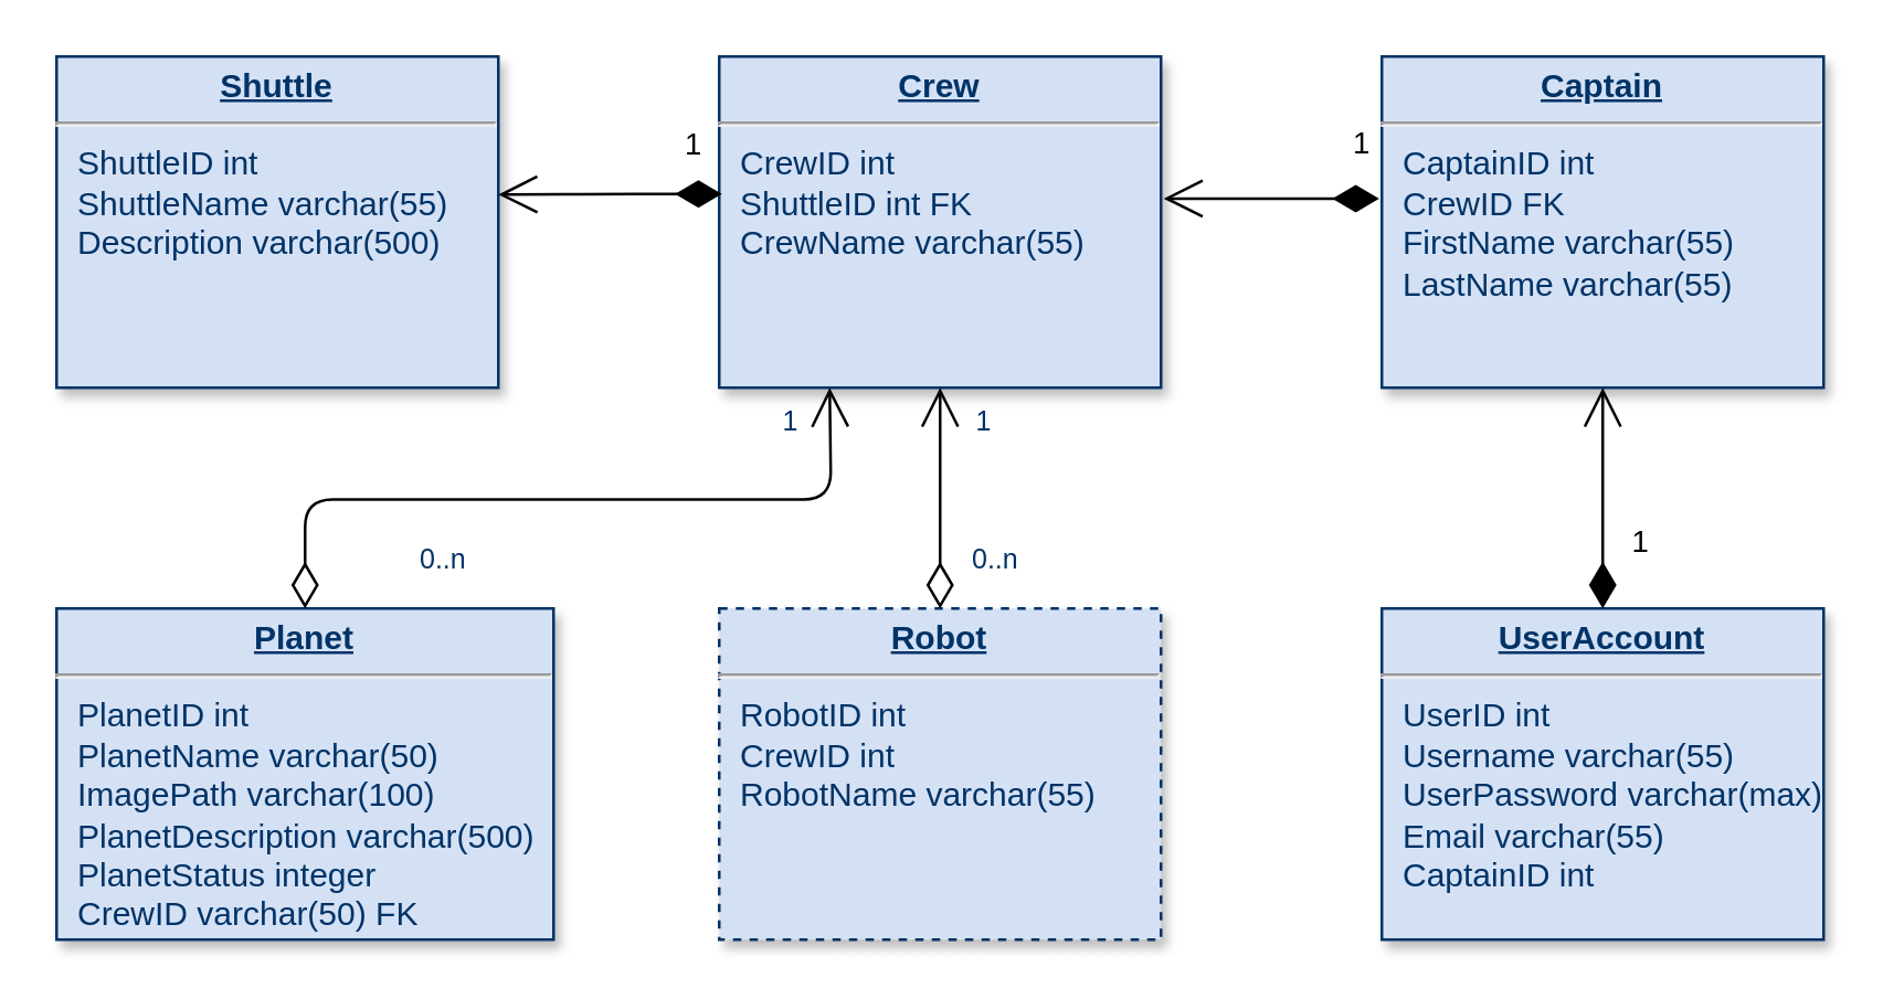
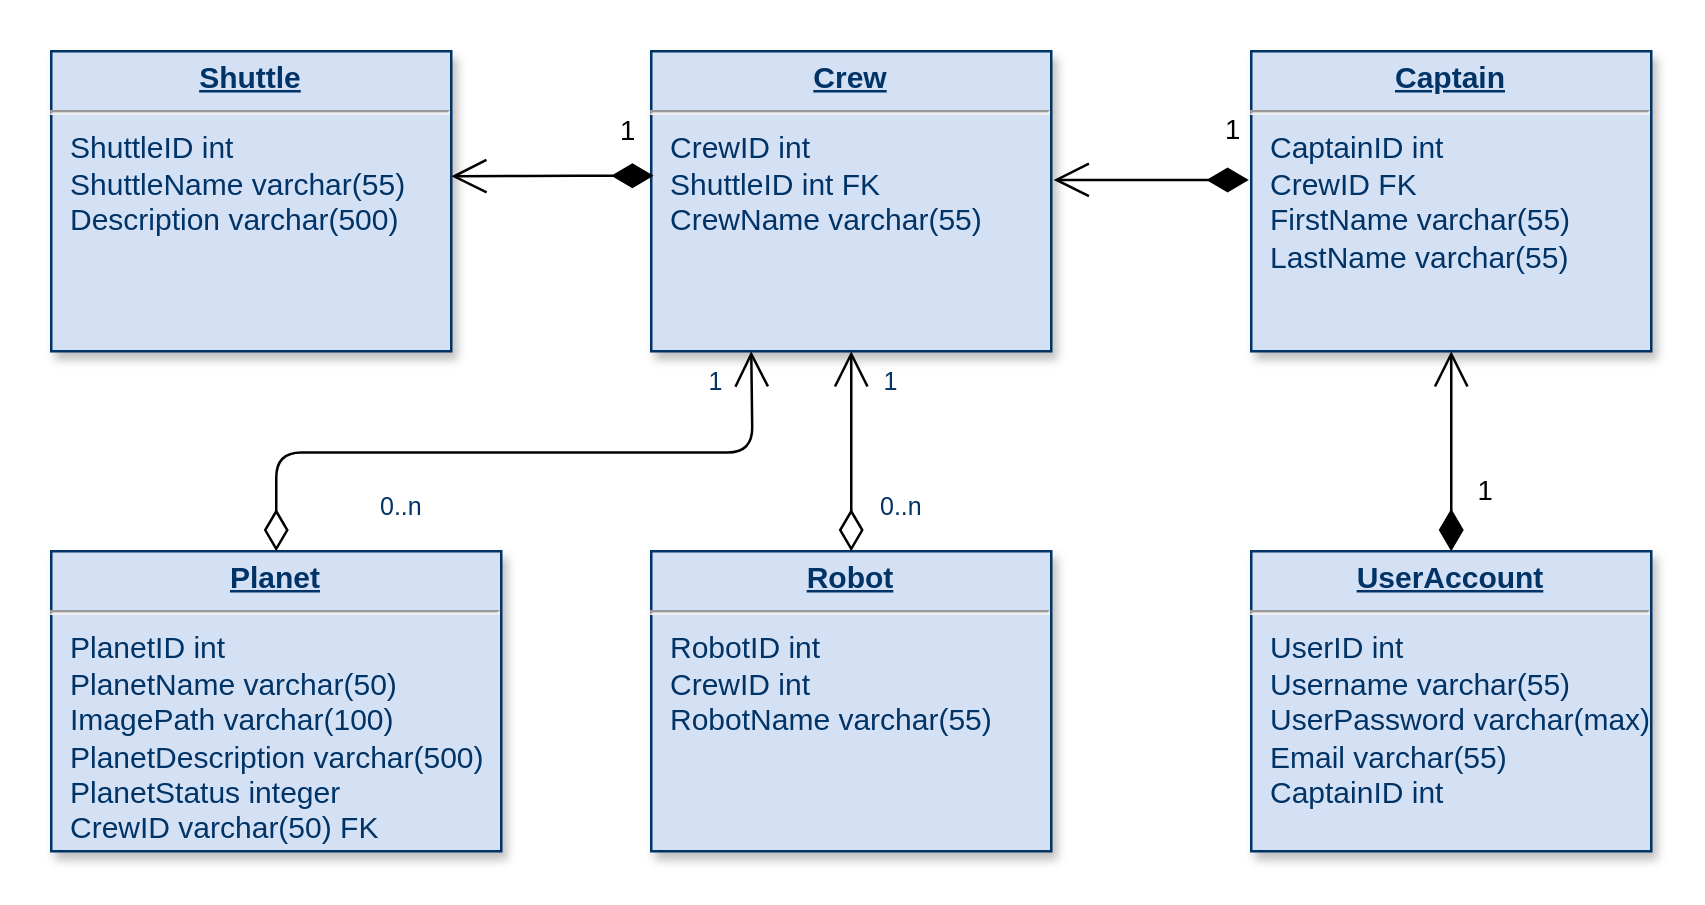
  <mxCell id="0" />
  <mxCell id="1" parent="0" />
- <mxCell id="2" value="&lt;p style=&quot;margin: 0px; margin-top: 4px; text-align: center; text-decoration: underline;&quot;&gt;&lt;strong&gt;Robot&lt;/strong&gt;&lt;/p&gt;&lt;hr&gt;&lt;p style=&quot;margin: 0px; margin-left: 8px;&quot;&gt;RobotID int&lt;/p&gt;&lt;p style=&quot;margin: 0px; margin-left: 8px;&quot;&gt;CrewID int&lt;br&gt;RobotName varchar(55)&lt;/p&gt;" style="verticalAlign=top;align=left;overflow=fill;fontSize=12;fontFamily=Helvetica;html=1;strokeColor=#003366;shadow=1;fillColor=#D4E1F5;fontColor=#003366;dashed=1;" parent="1" vertex="1"><mxGeometry x="260" y="220" width="160" height="120" as="geometry" /></mxCell>
+ <mxCell id="2" value="&lt;p style=&quot;margin: 0px; margin-top: 4px; text-align: center; text-decoration: underline;&quot;&gt;&lt;strong&gt;Robot&lt;/strong&gt;&lt;/p&gt;&lt;hr&gt;&lt;p style=&quot;margin: 0px; margin-left: 8px;&quot;&gt;RobotID int&lt;/p&gt;&lt;p style=&quot;margin: 0px; margin-left: 8px;&quot;&gt;CrewID int&lt;br&gt;RobotName varchar(55)&lt;/p&gt;" style="verticalAlign=top;align=left;overflow=fill;fontSize=12;fontFamily=Helvetica;html=1;strokeColor=#003366;shadow=1;fillColor=#D4E1F5;fontColor=#003366" parent="1" vertex="1"><mxGeometry x="260" y="220" width="160" height="120" as="geometry" /></mxCell>
  <mxCell id="3" value="&lt;p style=&quot;margin: 0px; margin-top: 4px; text-align: center; text-decoration: underline;&quot;&gt;&lt;strong&gt;Captain&lt;/strong&gt;&lt;/p&gt;&lt;hr&gt;&lt;p style=&quot;margin: 0px; margin-left: 8px;&quot;&gt;CaptainID int&lt;/p&gt;&lt;p style=&quot;margin: 0px; margin-left: 8px;&quot;&gt;CrewID FK&lt;/p&gt;&lt;p style=&quot;margin: 0px; margin-left: 8px;&quot;&gt;FirstName varchar(55)&lt;br&gt;&lt;/p&gt;&lt;p style=&quot;margin: 0px; margin-left: 8px;&quot;&gt;LastName varchar(55)&lt;/p&gt;" style="verticalAlign=top;align=left;overflow=fill;fontSize=12;fontFamily=Helvetica;html=1;strokeColor=#003366;shadow=1;fillColor=#D4E1F5;fontColor=#003366" parent="1" vertex="1"><mxGeometry x="500" y="20" width="160" height="120" as="geometry" /></mxCell>
  <mxCell id="4" value="&lt;p style=&quot;margin: 0px; margin-top: 4px; text-align: center; text-decoration: underline;&quot;&gt;&lt;strong&gt;Crew&lt;/strong&gt;&lt;/p&gt;&lt;hr&gt;&lt;p style=&quot;margin: 0px; margin-left: 8px;&quot;&gt;CrewID int&lt;/p&gt;&lt;p style=&quot;margin: 0px; margin-left: 8px;&quot;&gt;ShuttleID int FK&lt;/p&gt;&lt;p style=&quot;margin: 0px; margin-left: 8px;&quot;&gt;CrewName varchar(55)&lt;/p&gt;" style="verticalAlign=top;align=left;overflow=fill;fontSize=12;fontFamily=Helvetica;html=1;strokeColor=#003366;shadow=1;fillColor=#D4E1F5;fontColor=#003366" parent="1" vertex="1"><mxGeometry x="260" y="20" width="160" height="120" as="geometry" /></mxCell>
  <mxCell id="5" value="&lt;p style=&quot;margin: 0px; margin-top: 4px; text-align: center; text-decoration: underline;&quot;&gt;&lt;strong&gt;Shuttle&lt;/strong&gt;&lt;/p&gt;&lt;hr&gt;&lt;p style=&quot;margin: 0px; margin-left: 8px;&quot;&gt;ShuttleID int&lt;/p&gt;&lt;p style=&quot;margin: 0px; margin-left: 8px;&quot;&gt;ShuttleName varchar(55)&lt;/p&gt;&lt;p style=&quot;margin: 0px; margin-left: 8px;&quot;&gt;Description varchar(500)&lt;/p&gt;" style="verticalAlign=top;align=left;overflow=fill;fontSize=12;fontFamily=Helvetica;html=1;strokeColor=#003366;shadow=1;fillColor=#D4E1F5;fontColor=#003366" parent="1" vertex="1"><mxGeometry x="20" y="20" width="160" height="120" as="geometry" /></mxCell>
  <mxCell id="6" value="0..n" style="resizable=0;align=left;verticalAlign=top;labelBackgroundColor=#ffffff;fontSize=10;strokeColor=#003366;shadow=1;fillColor=#D4E1F5;fontColor=#003366" parent="1" connectable="0" vertex="1"><mxGeometry x="350" y="190" as="geometry" /></mxCell>
  <mxCell id="7" value="1" style="resizable=0;align=right;verticalAlign=top;labelBackgroundColor=#ffffff;fontSize=10;strokeColor=#003366;shadow=1;fillColor=#D4E1F5;fontColor=#003366" parent="1" connectable="0" vertex="1"><mxGeometry x="360" y="140" as="geometry" /></mxCell>
  <mxCell id="8" value="" style="endArrow=open;endSize=12;startArrow=diamondThin;startSize=14;startFill=0;edgeStyle=orthogonalEdgeStyle;entryX=0.5;entryY=1;entryDx=0;entryDy=0;exitX=0.5;exitY=0;exitDx=0;exitDy=0;" parent="1" source="2" target="4" edge="1"><mxGeometry x="519.36" y="200" as="geometry"><mxPoint x="340" y="220" as="sourcePoint" /><mxPoint x="370" y="537" as="targetPoint" /></mxGeometry></mxCell>
  <mxCell id="9" value="1" style="endArrow=open;endSize=12;startArrow=diamondThin;startSize=14;startFill=1;edgeStyle=orthogonalEdgeStyle;align=left;verticalAlign=bottom;exitX=0.006;exitY=0.415;exitDx=0;exitDy=0;exitPerimeter=0;entryX=1;entryY=0.417;entryDx=0;entryDy=0;entryPerimeter=0;" parent="1" source="4" target="5" edge="1"><mxGeometry x="-0.625" y="-9" relative="1" as="geometry"><mxPoint x="260" y="60" as="sourcePoint" /><mxPoint x="180" y="60" as="targetPoint" /><mxPoint as="offset" /></mxGeometry></mxCell>
  <mxCell id="10" value="1" style="endArrow=open;endSize=12;startArrow=diamondThin;startSize=14;startFill=1;edgeStyle=orthogonalEdgeStyle;align=left;verticalAlign=bottom;exitX=-0.006;exitY=0.429;exitDx=0;exitDy=0;exitPerimeter=0;entryX=1.006;entryY=0.429;entryDx=0;entryDy=0;entryPerimeter=0;" parent="1" source="3" target="4" edge="1"><mxGeometry x="-0.724" y="-11" relative="1" as="geometry"><mxPoint x="440" y="100" as="sourcePoint" /><mxPoint x="550" y="100" as="targetPoint" /><mxPoint as="offset" /></mxGeometry></mxCell>
  <mxCell id="11" value="&lt;p style=&quot;margin: 0px; margin-top: 4px; text-align: center; text-decoration: underline;&quot;&gt;&lt;strong&gt;Planet&lt;/strong&gt;&lt;/p&gt;&lt;hr&gt;&lt;p style=&quot;margin: 0px; margin-left: 8px;&quot;&gt;PlanetID int&lt;/p&gt;&lt;p style=&quot;margin: 0px; margin-left: 8px;&quot;&gt;PlanetName varchar(50)&lt;/p&gt;&lt;p style=&quot;margin: 0px; margin-left: 8px;&quot;&gt;ImagePath varchar(100)&lt;/p&gt;&lt;p style=&quot;margin: 0px; margin-left: 8px;&quot;&gt;PlanetDescription varchar(500)&lt;/p&gt;&lt;p style=&quot;margin: 0px; margin-left: 8px;&quot;&gt;PlanetStatus integer&lt;/p&gt;&lt;p style=&quot;margin: 0px; margin-left: 8px;&quot;&gt;CrewID varchar(50) FK&lt;/p&gt;" style="verticalAlign=top;align=left;overflow=fill;fontSize=12;fontFamily=Helvetica;html=1;strokeColor=#003366;shadow=1;fillColor=#D4E1F5;fontColor=#003366" parent="1" vertex="1"><mxGeometry x="20" y="220" width="180" height="120" as="geometry" /></mxCell>
  <mxCell id="12" value="" style="endArrow=open;endSize=12;startArrow=diamondThin;startSize=14;startFill=0;edgeStyle=orthogonalEdgeStyle;entryX=0.75;entryY=1;entryDx=0;entryDy=0;exitX=0.5;exitY=0;exitDx=0;exitDy=0;" parent="1" source="11" edge="1"><mxGeometry x="439.36" y="200" as="geometry"><mxPoint x="420" y="220" as="sourcePoint" /><mxPoint x="300" y="140" as="targetPoint" /></mxGeometry></mxCell>
  <mxCell id="13" value="0..n" style="resizable=0;align=left;verticalAlign=top;labelBackgroundColor=#ffffff;fontSize=10;strokeColor=#003366;shadow=1;fillColor=#D4E1F5;fontColor=#003366" parent="1" connectable="0" vertex="1"><mxGeometry x="150" y="190" as="geometry" /></mxCell>
  <mxCell id="14" value="1" style="resizable=0;align=right;verticalAlign=top;labelBackgroundColor=#ffffff;fontSize=10;strokeColor=#003366;shadow=1;fillColor=#D4E1F5;fontColor=#003366" parent="1" connectable="0" vertex="1"><mxGeometry x="290" y="140" as="geometry" /></mxCell>
  <mxCell id="15" value="&lt;p style=&quot;margin: 0px; margin-top: 4px; text-align: center; text-decoration: underline;&quot;&gt;&lt;strong&gt;UserAccount&lt;/strong&gt;&lt;/p&gt;&lt;hr&gt;&lt;p style=&quot;margin: 0px; margin-left: 8px;&quot;&gt;UserID int&lt;/p&gt;&lt;p style=&quot;margin: 0px; margin-left: 8px;&quot;&gt;Username varchar(55)&lt;br&gt;UserPassword varchar(max)&lt;/p&gt;&lt;p style=&quot;margin: 0px; margin-left: 8px;&quot;&gt;Email varchar(55)&lt;/p&gt;&lt;p style=&quot;margin: 0px; margin-left: 8px;&quot;&gt;CaptainID int&lt;/p&gt;" style="verticalAlign=top;align=left;overflow=fill;fontSize=12;fontFamily=Helvetica;html=1;strokeColor=#003366;shadow=1;fillColor=#D4E1F5;fontColor=#003366" vertex="1" parent="1"><mxGeometry x="500" y="220" width="160" height="120" as="geometry" /></mxCell>
  <mxCell id="16" value="1" style="endArrow=open;endSize=12;startArrow=diamondThin;startSize=14;startFill=1;edgeStyle=orthogonalEdgeStyle;align=left;verticalAlign=bottom;exitX=0.5;exitY=0;exitDx=0;exitDy=0;entryX=0.5;entryY=1;entryDx=0;entryDy=0;" edge="1" parent="1" source="15" target="3"><mxGeometry x="-0.625" y="-9" relative="1" as="geometry"><mxPoint x="620.5" y="189" as="sourcePoint" /><mxPoint x="539.5" y="189" as="targetPoint" /><mxPoint as="offset" /></mxGeometry></mxCell>
